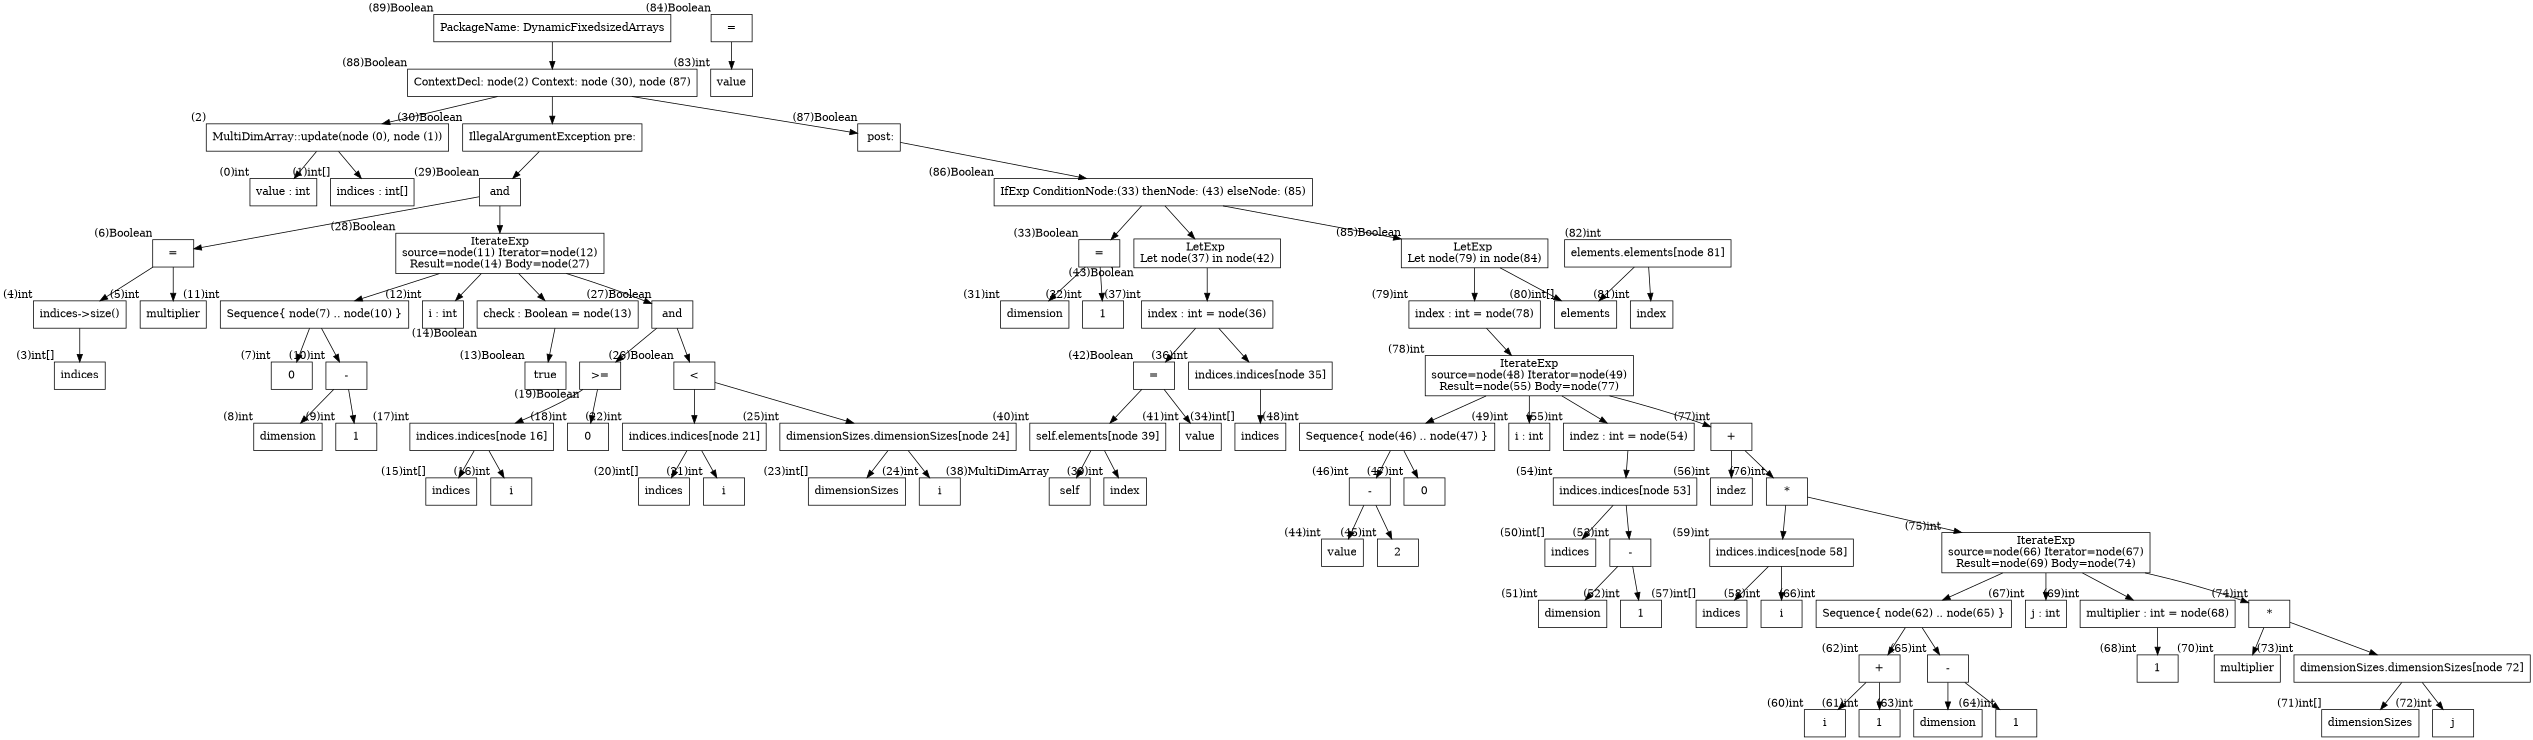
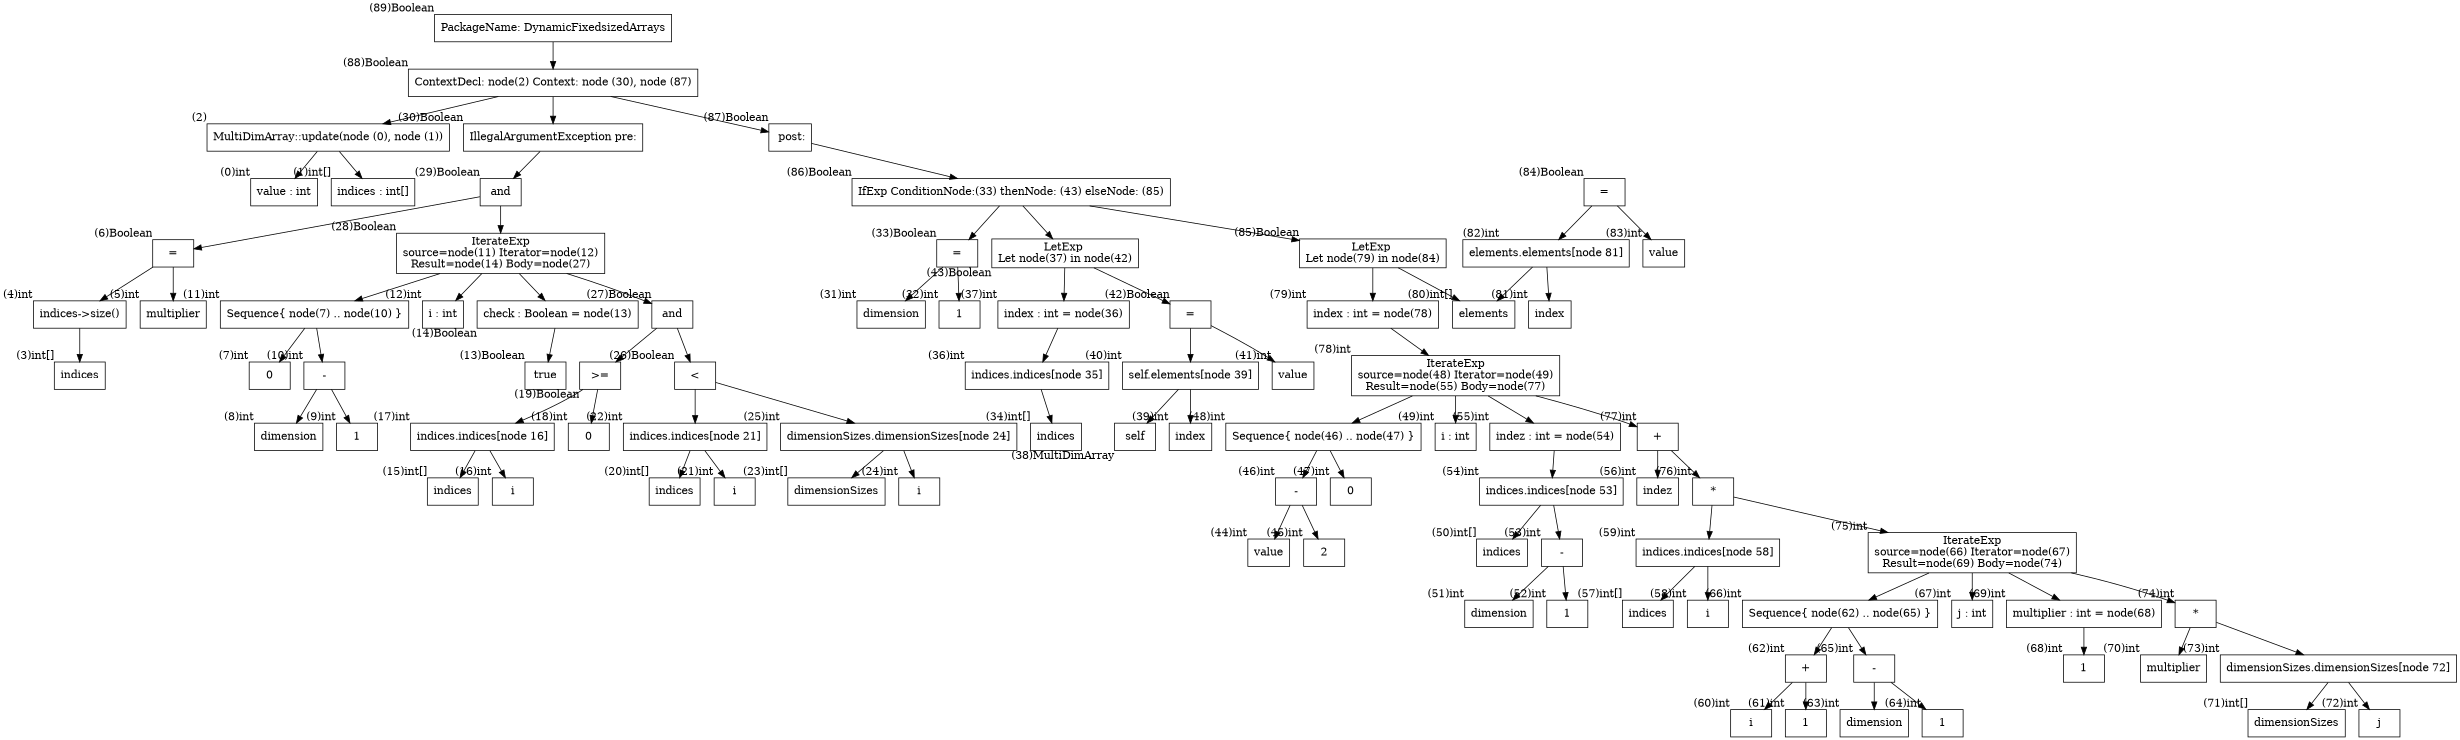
  digraph {
    node [shape=box]
    n1 [label="PackageName: DynamicFixedsizedArrays" xlabel="(89)Boolean"]
    n2 [label="ContextDecl: node(2) Context: node (30), node (87)" xlabel="(88)Boolean"]
    n3 [label="MultiDimArray::update(node (0), node (1))" xlabel="(2)"]
    n4 [label="IllegalArgumentException pre:" xlabel="(30)Boolean"]
    n5 [label=" post:" xlabel="(87)Boolean"]
    n6 [label="value : int" xlabel="(0)int"]
    n7 [label="indices : int[]" xlabel="(1)int[]"]
    n8 [label=and xlabel="(29)Boolean"]
    n9 [label="IfExp ConditionNode:(33) thenNode: (43) elseNode: (85)" xlabel="(86)Boolean"]
    n10 [label="=" xlabel="(6)Boolean"]
    n11 [label="IterateExp\nsource=node(11) Iterator=node(12)\nResult=node(14) Body=node(27)" xlabel="(28)Boolean"]
    n12 [label="=" xlabel="(33)Boolean"]
    n13 [label="LetExp \nLet node(37) in node(42)" xlabel="(43)Boolean"]
    n14 [label="LetExp \nLet node(79) in node(84)" xlabel="(85)Boolean"]
    n15 [label="indices->size()" xlabel="(4)int"]
    n16 [label=multiplier xlabel="(5)int"]
    n17 [label="Sequence{ node(7) .. node(10) }" xlabel="(11)int"]
    n18 [label="i : int" xlabel="(12)int"]
    n19 [label="check : Boolean = node(13)" xlabel="(14)Boolean"]
    n20 [label=and xlabel="(27)Boolean"]
    n21 [label=dimension xlabel="(31)int"]
    n22 [label=1 xlabel="(32)int"]
    n23 [label="index : int = node(36)" xlabel="(37)int"]
    n24 [label="=" xlabel="(42)Boolean"]
    n25 [label="index : int = node(78)" xlabel="(79)int"]
    n26 [label=elements xlabel="(80)int[]"]
    n27 [label=indices xlabel="(3)int[]"]
    n28 [label=0 xlabel="(7)int"]
    n29 [label="-" xlabel="(10)int"]
    n30 [label=true xlabel="(13)Boolean"]
    n31 [label=">=" xlabel="(19)Boolean"]
    n32 [label="<" xlabel="(26)Boolean"]
    n33 [label="indices.indices[node 35]" xlabel="(36)int"]
    n34 [label="self.elements[node 39]" xlabel="(40)int"]
    n35 [label=value xlabel="(41)int"]
    n36 [label="IterateExp\nsource=node(48) Iterator=node(49)\nResult=node(55) Body=node(77)" xlabel="(78)int"]
    n37 [label="=" xlabel="(84)Boolean"]
    n38 [label="elements.elements[node 81]" xlabel="(82)int"]
    n39 [label=value xlabel="(83)int"]
    n40 [label=dimension xlabel="(8)int"]
    n41 [label=1 xlabel="(9)int"]
    n42 [label="indices.indices[node 16]" xlabel="(17)int"]
    n43 [label=0 xlabel="(18)int"]
    n44 [label="indices.indices[node 21]" xlabel="(22)int"]
    n45 [label="dimensionSizes.dimensionSizes[node 24]" xlabel="(25)int"]
    n46 [label=indices xlabel="(34)int[]"]
    n47 [label=self xlabel="(38)MultiDimArray"]
    n48 [label=index xlabel="(39)int"]
    n49 [label="Sequence{ node(46) .. node(47) }" xlabel="(48)int"]
    n50 [label="i : int" xlabel="(49)int"]
    n51 [label="indez : int = node(54)" xlabel="(55)int"]
    n52 [label="+" xlabel="(77)int"]
    n53 [label=index xlabel="(81)int"]
    n54 [label=indices xlabel="(15)int[]"]
    n55 [label=i xlabel="(16)int"]
    n56 [label=indices xlabel="(20)int[]"]
    n57 [label=i xlabel="(21)int"]
    n58 [label=dimensionSizes xlabel="(23)int[]"]
    n59 [label=i xlabel="(24)int"]
    n60 [label="-" xlabel="(46)int"]
    n61 [label=0 xlabel="(47)int"]
    n62 [label="indices.indices[node 53]" xlabel="(54)int"]
    n63 [label=indez xlabel="(56)int"]
    n64 [label="*" xlabel="(76)int"]
    n65 [label=value xlabel="(44)int"]
    n66 [label=2 xlabel="(45)int"]
    n67 [label=indices xlabel="(50)int[]"]
    n68 [label="-" xlabel="(53)int"]
    n69 [label="indices.indices[node 58]" xlabel="(59)int"]
    n70 [label="IterateExp\nsource=node(66) Iterator=node(67)\nResult=node(69) Body=node(74)" xlabel="(75)int"]
    n71 [label=dimension xlabel="(51)int"]
    n72 [label=1 xlabel="(52)int"]
    n73 [label=indices xlabel="(57)int[]"]
    n74 [label=i xlabel="(58)int"]
    n75 [label="Sequence{ node(62) .. node(65) }" xlabel="(66)int"]
    n76 [label="j : int" xlabel="(67)int"]
    n77 [label="multiplier : int = node(68)" xlabel="(69)int"]
    n78 [label="*" xlabel="(74)int"]
    n79 [label="+" xlabel="(62)int"]
    n80 [label="-" xlabel="(65)int"]
    n81 [label=1 xlabel="(68)int"]
    n82 [label=multiplier xlabel="(70)int"]
    n83 [label="dimensionSizes.dimensionSizes[node 72]" xlabel="(73)int"]
    n84 [label=i xlabel="(60)int"]
    n85 [label=1 xlabel="(61)int"]
    n86 [label=dimension xlabel="(63)int"]
    n87 [label=1 xlabel="(64)int"]
    n88 [label=dimensionSizes xlabel="(71)int[]"]
    n89 [label=j xlabel="(72)int"]
    n1 -> n2
    n2 -> n3
    n2 -> n4
    n2 -> n5
    n3 -> n6
    n3 -> n7
    n4 -> n8
    n5 -> n9
    n8 -> n10
    n8 -> n11
    n9 -> n12
    n9 -> n13
    n9 -> n14
    n10 -> n15
    n10 -> n16
    n11 -> n17
    n11 -> n18
    n11 -> n19
    n11 -> n20
    n12 -> n21
    n12 -> n22
    n13 -> n23
-   n23 -> n24
+   n13 -> n24
    n14 -> n25
    n14 -> n26
    n15 -> n27
    n17 -> n28
    n17 -> n29
    n19 -> n30
    n20 -> n31
    n20 -> n32
    n23 -> n33
    n24 -> n34
    n24 -> n35
    n25 -> n36
    n29 -> n40
    n29 -> n41
    n31 -> n42
    n31 -> n43
    n32 -> n44
    n32 -> n45
    n33 -> n46
    n34 -> n47
    n34 -> n48
    n36 -> n49
    n36 -> n50
    n36 -> n51
    n36 -> n52
+   n37 -> n38
    n37 -> n39
    n38 -> n26
    n38 -> n53
    n42 -> n54
    n42 -> n55
    n44 -> n56
    n44 -> n57
    n45 -> n58
    n45 -> n59
    n49 -> n60
    n49 -> n61
    n51 -> n62
    n52 -> n63
    n52 -> n64
    n60 -> n65
    n60 -> n66
    n62 -> n67
    n62 -> n68
    n64 -> n69
    n64 -> n70
    n68 -> n71
    n68 -> n72
    n69 -> n73
    n69 -> n74
    n70 -> n75
    n70 -> n76
    n70 -> n77
    n70 -> n78
    n75 -> n79
    n75 -> n80
    n77 -> n81
    n78 -> n82
    n78 -> n83
    n79 -> n84
    n79 -> n85
    n80 -> n86
    n80 -> n87
    n83 -> n88
    n83 -> n89
  }
